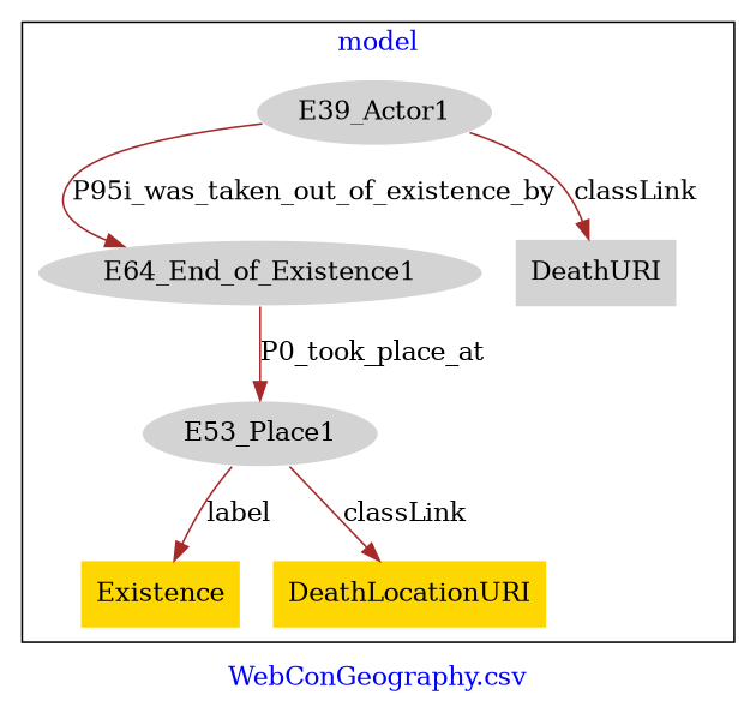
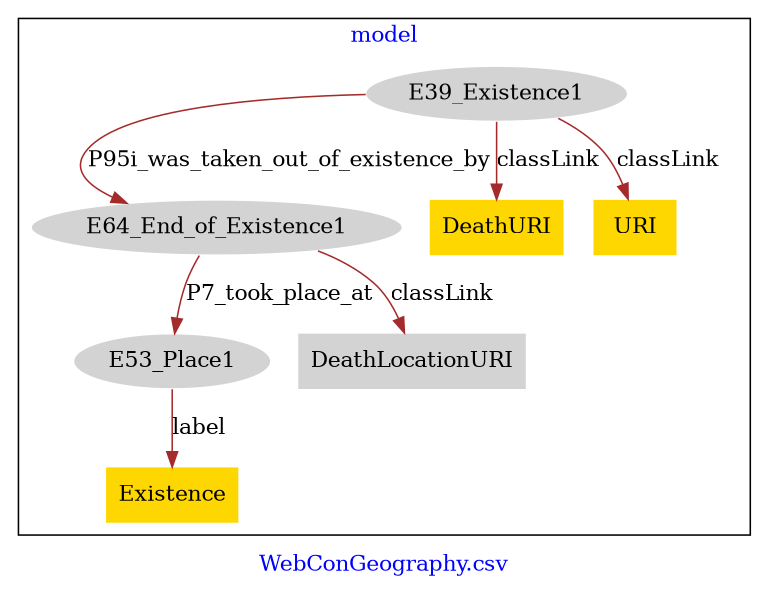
  digraph {
    fontcolor=blue
    label="WebConGeography.csv"
    remincross=true
    node [fillcolor=gold style=filled shape=plaintext]
    edge [color=brown fontcolor=black]
-   n1 [color=white fillcolor=lightgray label=E39_Actor1 shape=""]
+   n1 [color=white fillcolor=lightgray label=E39_Existence1 shape=""]
    n2 [color=white fillcolor=lightgray label=E64_End_of_Existence1 shape=""]
    n3 [color=white fillcolor=lightgray label=E53_Place1 shape=""]
-   n4 [fillcolor=lightgray label=DeathURI]
+   n4 [label=DeathURI]
    n5 [label=Existence]
-   n6 [label=DeathLocationURI]
+   n6 [fillcolor=lightgray label=DeathLocationURI]
+   n7 [label=URI]
    subgraph cluster_1 {
      label=model
      n1
      n2
      n3
      n4
      n5
      n6
+     n7
    }
    n1 -> n2 [label=P95i_was_taken_out_of_existence_by]
    n1 -> n4 [label=classLink]
-   n2 -> n3 [label=P0_took_place_at]
+   n1 -> n7 [label=classLink]
+   n2 -> n3 [label=P7_took_place_at]
    n3 -> n5 [label=label]
-   n3 -> n6 [label=classLink]
+   n2 -> n6 [label=classLink]
  }
